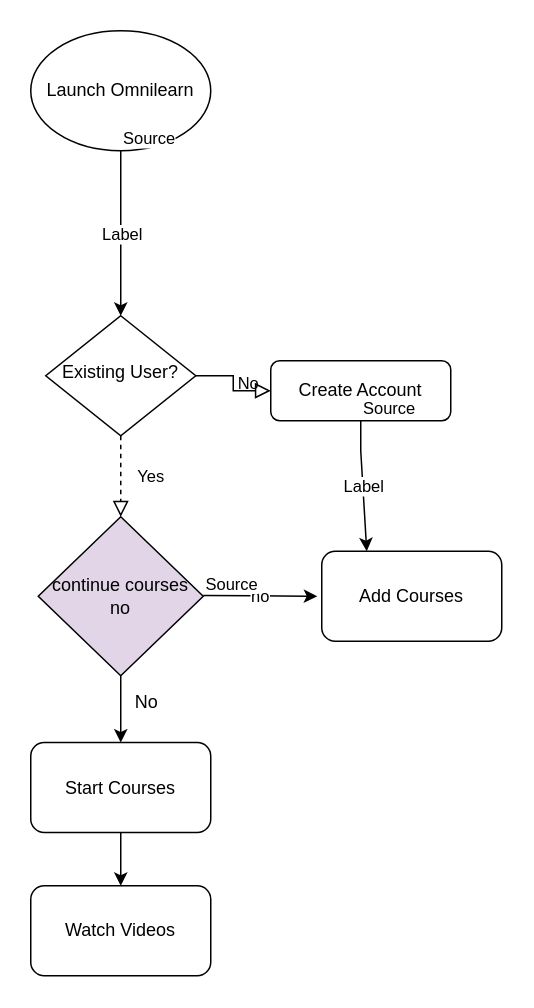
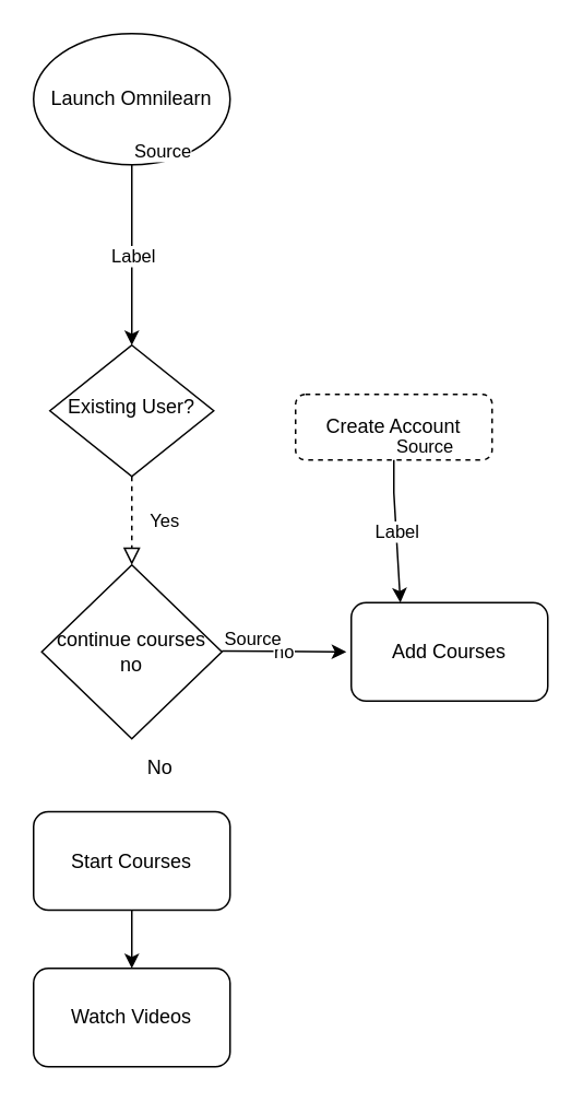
  <mxCell id="0" />
  <mxCell id="1" parent="0" />
  <mxCell id="2" value="Yes" style="rounded=0;html=1;jettySize=auto;orthogonalLoop=1;fontSize=11;endArrow=block;endFill=0;endSize=8;strokeWidth=1;shadow=0;labelBackgroundColor=none;edgeStyle=orthogonalEdgeStyle;entryX=0.5;entryY=0;entryDx=0;entryDy=0;dashed=1;" parent="1" source="4" target="11" edge="1"><mxGeometry y="20" relative="1" as="geometry"><mxPoint as="offset" /><mxPoint x="80" y="340" as="targetPoint" /></mxGeometry></mxCell>
- <mxCell id="3" value="No" style="edgeStyle=orthogonalEdgeStyle;rounded=0;html=1;jettySize=auto;orthogonalLoop=1;fontSize=11;endArrow=block;endFill=0;endSize=8;strokeWidth=1;shadow=0;labelBackgroundColor=none;" parent="1" source="4" target="5" edge="1"><mxGeometry y="10" relative="1" as="geometry"><mxPoint as="offset" /></mxGeometry></mxCell>
  <mxCell id="4" value="Existing User?" style="rhombus;whiteSpace=wrap;html=1;shadow=0;fontFamily=Helvetica;fontSize=12;align=center;strokeWidth=1;spacing=6;spacingTop=-4;" parent="1" vertex="1"><mxGeometry x="30" y="210" width="100" height="80" as="geometry" /></mxCell>
- <mxCell id="5" value="Create Account" style="rounded=1;whiteSpace=wrap;html=1;fontSize=12;glass=0;strokeWidth=1;shadow=0;" parent="1" vertex="1"><mxGeometry x="180" y="240" width="120" height="40" as="geometry" /></mxCell>
+ <mxCell id="5" value="Create Account" style="rounded=1;whiteSpace=wrap;html=1;fontSize=12;glass=0;strokeWidth=1;shadow=0;dashed=1;" parent="1" vertex="1"><mxGeometry x="180" y="240" width="120" height="40" as="geometry" /></mxCell>
  <mxCell id="6" value="Launch Omnilearn" style="ellipse;whiteSpace=wrap;html=1;" parent="1" vertex="1"><mxGeometry x="20" y="20" width="120" height="80" as="geometry" /></mxCell>
  <mxCell id="7" value="" style="endArrow=classic;html=1;rounded=0;" edge="1" parent="1"><mxGeometry relative="1" as="geometry"><mxPoint x="80" y="100" as="sourcePoint" /><mxPoint x="80" y="210" as="targetPoint" /></mxGeometry></mxCell>
  <mxCell id="8" value="Label" style="edgeLabel;resizable=0;html=1;align=center;verticalAlign=middle;" connectable="0" vertex="1" parent="7"><mxGeometry relative="1" as="geometry" /></mxCell>
  <mxCell id="9" value="Source" style="edgeLabel;resizable=0;html=1;align=left;verticalAlign=bottom;" connectable="0" vertex="1" parent="7"><mxGeometry x="-1" relative="1" as="geometry" /></mxCell>
  <mxCell id="10" value="Start Courses" style="rounded=1;whiteSpace=wrap;html=1;" vertex="1" parent="1"><mxGeometry x="20" y="494.5" width="120" height="60" as="geometry" /></mxCell>
- <mxCell id="11" value="continue courses&lt;br&gt;no" style="rhombus;whiteSpace=wrap;html=1;fillColor=#e1d5e7;" vertex="1" parent="1"><mxGeometry x="25" y="344" width="110" height="106" as="geometry" /></mxCell>
+ <mxCell id="11" value="continue courses&lt;br&gt;no" style="rhombus;whiteSpace=wrap;html=1;" vertex="1" parent="1"><mxGeometry x="25" y="344" width="110" height="106" as="geometry" /></mxCell>
  <mxCell id="12" value="Watch Videos" style="rounded=1;whiteSpace=wrap;html=1;" vertex="1" parent="1"><mxGeometry x="20" y="590" width="120" height="60" as="geometry" /></mxCell>
  <mxCell id="13" style="edgeStyle=orthogonalEdgeStyle;rounded=0;orthogonalLoop=1;jettySize=auto;html=1;exitX=0.5;exitY=1;exitDx=0;exitDy=0;entryX=0.5;entryY=0;entryDx=0;entryDy=0;" edge="1" parent="1" source="10" target="12"><mxGeometry relative="1" as="geometry" /></mxCell>
- <mxCell id="14" style="edgeStyle=orthogonalEdgeStyle;rounded=0;orthogonalLoop=1;jettySize=auto;html=1;exitX=0.5;exitY=1;exitDx=0;exitDy=0;entryX=0.5;entryY=0;entryDx=0;entryDy=0;" edge="1" parent="1" source="11" target="10"><mxGeometry relative="1" as="geometry" /></mxCell>
  <mxCell id="15" value="No" style="text;html=1;align=center;verticalAlign=middle;resizable=0;points=[];autosize=1;strokeColor=none;fillColor=none;" vertex="1" parent="1"><mxGeometry x="82" y="458" width="30" height="20" as="geometry" /></mxCell>
  <mxCell id="16" value="" style="endArrow=classic;html=1;rounded=0;" edge="1" parent="1"><mxGeometry relative="1" as="geometry"><mxPoint x="135" y="396.5" as="sourcePoint" /><mxPoint x="211" y="397" as="targetPoint" /></mxGeometry></mxCell>
  <mxCell id="17" value="no" style="edgeLabel;resizable=0;html=1;align=center;verticalAlign=middle;" connectable="0" vertex="1" parent="16"><mxGeometry relative="1" as="geometry" /></mxCell>
  <mxCell id="18" value="Source" style="edgeLabel;resizable=0;html=1;align=left;verticalAlign=bottom;" connectable="0" vertex="1" parent="16"><mxGeometry x="-1" relative="1" as="geometry" /></mxCell>
  <mxCell id="19" value="Add Courses" style="rounded=1;whiteSpace=wrap;html=1;" vertex="1" parent="1"><mxGeometry x="214" y="367" width="120" height="60" as="geometry" /></mxCell>
  <mxCell id="20" value="" style="endArrow=classic;html=1;rounded=0;exitX=0.5;exitY=1;exitDx=0;exitDy=0;entryX=0.25;entryY=0;entryDx=0;entryDy=0;" edge="1" parent="1" source="5" target="19"><mxGeometry relative="1" as="geometry"><mxPoint x="200" y="320" as="sourcePoint" /><mxPoint x="360" y="320" as="targetPoint" /><Array as="points"><mxPoint x="240" y="300" /></Array></mxGeometry></mxCell>
  <mxCell id="21" value="Label" style="edgeLabel;resizable=0;html=1;align=center;verticalAlign=middle;" connectable="0" vertex="1" parent="20"><mxGeometry relative="1" as="geometry" /></mxCell>
  <mxCell id="22" value="Source" style="edgeLabel;resizable=0;html=1;align=left;verticalAlign=bottom;" connectable="0" vertex="1" parent="20"><mxGeometry x="-1" relative="1" as="geometry" /></mxCell>
